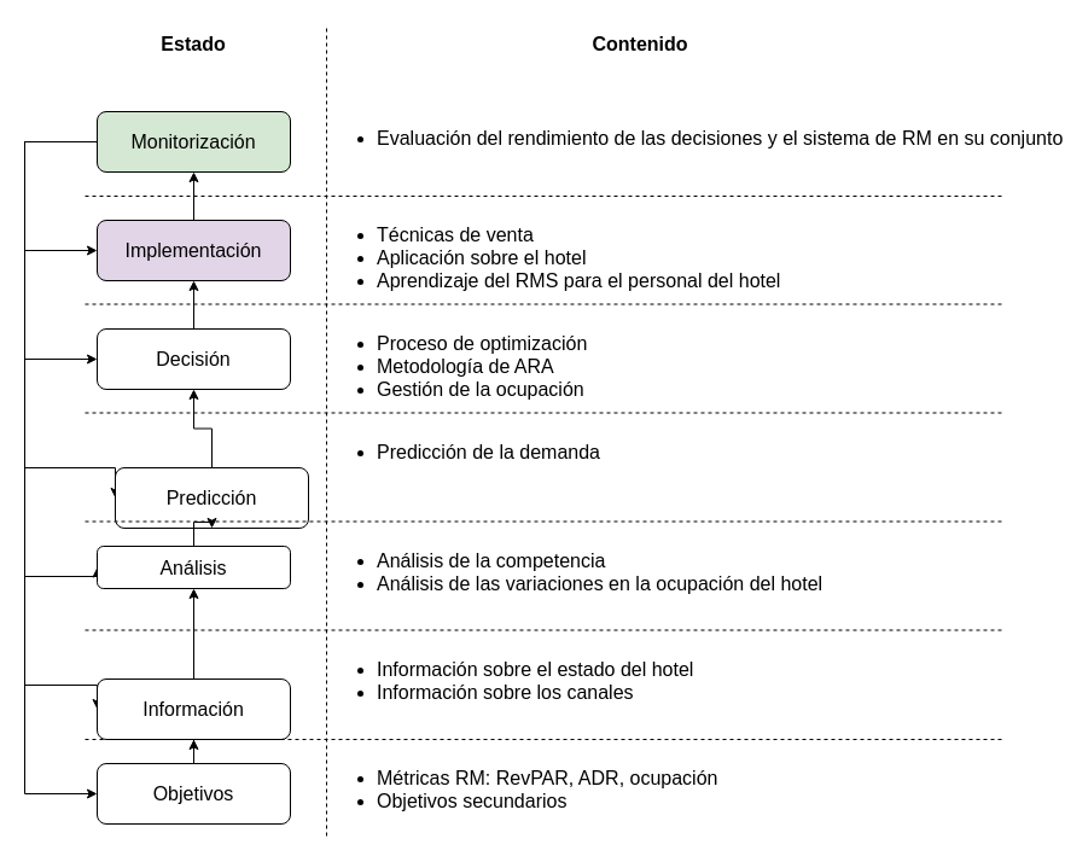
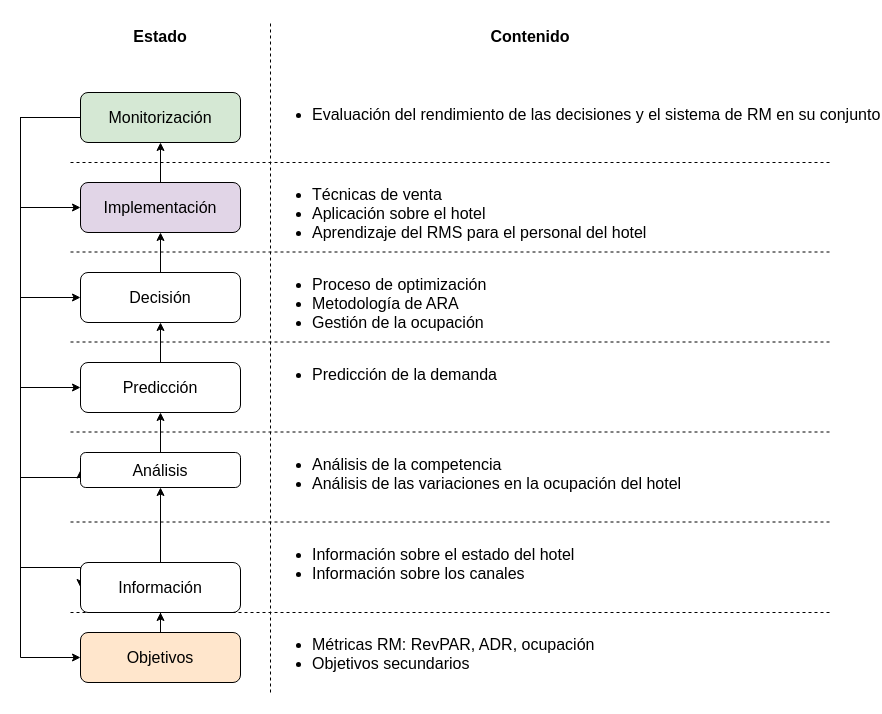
  <mxCell id="0" />
  <mxCell id="1" parent="0" />
  <mxCell id="2" style="edgeStyle=orthogonalEdgeStyle;rounded=0;jumpStyle=arc;orthogonalLoop=1;jettySize=auto;html=1;exitX=0;exitY=0.5;exitDx=0;exitDy=0;entryX=0;entryY=0.5;entryDx=0;entryDy=0;targetPerimeterSpacing=9;fontSize=16;" edge="1" parent="1" source="8" target="10"><mxGeometry relative="1" as="geometry"><Array as="points"><mxPoint x="20" y="117" /><mxPoint x="20" y="207" /></Array></mxGeometry></mxCell>
  <mxCell id="3" style="edgeStyle=orthogonalEdgeStyle;rounded=0;jumpStyle=arc;orthogonalLoop=1;jettySize=auto;html=1;entryX=0;entryY=0.5;entryDx=0;entryDy=0;targetPerimeterSpacing=9;fontSize=16;" edge="1" parent="1" source="8" target="12"><mxGeometry relative="1" as="geometry"><Array as="points"><mxPoint x="20" y="117" /><mxPoint x="20" y="297" /></Array></mxGeometry></mxCell>
  <mxCell id="4" style="edgeStyle=orthogonalEdgeStyle;rounded=0;jumpStyle=arc;orthogonalLoop=1;jettySize=auto;html=1;entryX=0;entryY=0.5;entryDx=0;entryDy=0;targetPerimeterSpacing=9;fontSize=16;" edge="1" parent="1" source="8" target="14"><mxGeometry relative="1" as="geometry"><Array as="points"><mxPoint x="20" y="117" /><mxPoint x="20" y="387" /></Array></mxGeometry></mxCell>
  <mxCell id="5" style="edgeStyle=orthogonalEdgeStyle;rounded=0;jumpStyle=arc;orthogonalLoop=1;jettySize=auto;html=1;entryX=0;entryY=0.5;entryDx=0;entryDy=0;targetPerimeterSpacing=9;fontSize=16;" edge="1" parent="1" source="8" target="16"><mxGeometry relative="1" as="geometry"><Array as="points"><mxPoint x="20" y="117" /><mxPoint x="20" y="477" /></Array></mxGeometry></mxCell>
  <mxCell id="6" style="edgeStyle=orthogonalEdgeStyle;rounded=0;jumpStyle=arc;orthogonalLoop=1;jettySize=auto;html=1;entryX=0;entryY=0.5;entryDx=0;entryDy=0;targetPerimeterSpacing=9;fontSize=16;" edge="1" parent="1" source="8" target="18"><mxGeometry relative="1" as="geometry"><Array as="points"><mxPoint x="20" y="117" /><mxPoint x="20" y="567" /></Array></mxGeometry></mxCell>
  <mxCell id="7" style="edgeStyle=orthogonalEdgeStyle;rounded=0;jumpStyle=arc;orthogonalLoop=1;jettySize=auto;html=1;entryX=0;entryY=0.5;entryDx=0;entryDy=0;targetPerimeterSpacing=9;fontSize=16;" edge="1" parent="1" source="8" target="20"><mxGeometry relative="1" as="geometry"><Array as="points"><mxPoint x="20" y="117" /><mxPoint x="20" y="657" /></Array></mxGeometry></mxCell>
  <mxCell id="8" value="Monitorización" style="rounded=1;whiteSpace=wrap;html=1;fontSize=16;fillColor=#d5e8d4;" vertex="1" parent="1"><mxGeometry x="80" y="92" width="160" height="50" as="geometry" /></mxCell>
  <mxCell id="9" style="edgeStyle=orthogonalEdgeStyle;rounded=0;jumpStyle=arc;orthogonalLoop=1;jettySize=auto;html=1;entryX=0.5;entryY=1;entryDx=0;entryDy=0;targetPerimeterSpacing=9;fontSize=16;" edge="1" parent="1" source="10" target="8"><mxGeometry relative="1" as="geometry" /></mxCell>
  <mxCell id="10" value="Implementación" style="rounded=1;whiteSpace=wrap;html=1;fontSize=16;fillColor=#e1d5e7;" vertex="1" parent="1"><mxGeometry x="80" y="182" width="160" height="50" as="geometry" /></mxCell>
  <mxCell id="11" style="edgeStyle=orthogonalEdgeStyle;rounded=0;jumpStyle=arc;orthogonalLoop=1;jettySize=auto;html=1;entryX=0.5;entryY=1;entryDx=0;entryDy=0;targetPerimeterSpacing=9;fontSize=16;" edge="1" parent="1" source="12" target="10"><mxGeometry relative="1" as="geometry" /></mxCell>
  <mxCell id="12" value="Decisión" style="rounded=1;whiteSpace=wrap;html=1;fontSize=16;" vertex="1" parent="1"><mxGeometry x="80" y="272" width="160" height="50" as="geometry" /></mxCell>
  <mxCell id="13" style="edgeStyle=orthogonalEdgeStyle;rounded=0;jumpStyle=arc;orthogonalLoop=1;jettySize=auto;html=1;entryX=0.5;entryY=1;entryDx=0;entryDy=0;targetPerimeterSpacing=9;fontSize=16;" edge="1" parent="1" source="14" target="12"><mxGeometry relative="1" as="geometry" /></mxCell>
- <mxCell id="14" value="Predicción" style="rounded=1;whiteSpace=wrap;html=1;fontSize=16;" vertex="1" parent="1"><mxGeometry x="95" y="387" width="160" height="50" as="geometry" /></mxCell>
+ <mxCell id="14" value="Predicción" style="rounded=1;whiteSpace=wrap;html=1;fontSize=16;" vertex="1" parent="1"><mxGeometry x="80" y="362" width="160" height="50" as="geometry" /></mxCell>
  <mxCell id="15" style="edgeStyle=orthogonalEdgeStyle;rounded=0;jumpStyle=arc;orthogonalLoop=1;jettySize=auto;html=1;entryX=0.5;entryY=1;entryDx=0;entryDy=0;targetPerimeterSpacing=9;fontSize=16;" edge="1" parent="1" source="16" target="14"><mxGeometry relative="1" as="geometry" /></mxCell>
  <mxCell id="16" value="Análisis" style="rounded=1;whiteSpace=wrap;html=1;fontSize=16;" vertex="1" parent="1"><mxGeometry x="80" y="452" width="160" height="35" as="geometry" /></mxCell>
  <mxCell id="17" style="edgeStyle=orthogonalEdgeStyle;rounded=0;jumpStyle=arc;orthogonalLoop=1;jettySize=auto;html=1;entryX=0.5;entryY=1;entryDx=0;entryDy=0;targetPerimeterSpacing=9;fontSize=16;" edge="1" parent="1" source="18" target="16"><mxGeometry relative="1" as="geometry" /></mxCell>
  <mxCell id="18" value="Información" style="rounded=1;whiteSpace=wrap;html=1;fontSize=16;" vertex="1" parent="1"><mxGeometry x="80" y="562" width="160" height="50" as="geometry" /></mxCell>
  <mxCell id="19" style="edgeStyle=orthogonalEdgeStyle;rounded=0;jumpStyle=arc;orthogonalLoop=1;jettySize=auto;html=1;entryX=0.5;entryY=1;entryDx=0;entryDy=0;targetPerimeterSpacing=9;fontSize=16;" edge="1" parent="1" source="20" target="18"><mxGeometry relative="1" as="geometry" /></mxCell>
- <mxCell id="20" value="Objetivos" style="rounded=1;whiteSpace=wrap;html=1;fontSize=16;" vertex="1" parent="1"><mxGeometry x="80" y="632" width="160" height="50" as="geometry" /></mxCell>
+ <mxCell id="20" value="Objetivos" style="rounded=1;whiteSpace=wrap;html=1;fontSize=16;fillColor=#ffe6cc;" vertex="1" parent="1"><mxGeometry x="80" y="632" width="160" height="50" as="geometry" /></mxCell>
  <mxCell id="21" value="" style="endArrow=none;dashed=1;html=1;fontSize=16;" edge="1" parent="1"><mxGeometry width="50" height="50" relative="1" as="geometry"><mxPoint x="270" y="692" as="sourcePoint" /><mxPoint x="270" y="22" as="targetPoint" /></mxGeometry></mxCell>
  <mxCell id="22" value="" style="endArrow=none;dashed=1;html=1;fontSize=16;" edge="1" parent="1"><mxGeometry width="50" height="50" relative="1" as="geometry"><mxPoint x="70" y="162" as="sourcePoint" /><mxPoint x="830" y="162" as="targetPoint" /></mxGeometry></mxCell>
  <mxCell id="23" value="" style="endArrow=none;dashed=1;html=1;fontSize=16;" edge="1" parent="1"><mxGeometry width="50" height="50" relative="1" as="geometry"><mxPoint x="70" y="251.5" as="sourcePoint" /><mxPoint x="830" y="251.5" as="targetPoint" /></mxGeometry></mxCell>
  <mxCell id="24" value="" style="endArrow=none;dashed=1;html=1;fontSize=16;" edge="1" parent="1"><mxGeometry width="50" height="50" relative="1" as="geometry"><mxPoint x="70" y="341.5" as="sourcePoint" /><mxPoint x="830" y="341.5" as="targetPoint" /></mxGeometry></mxCell>
  <mxCell id="25" value="" style="endArrow=none;dashed=1;html=1;fontSize=16;" edge="1" parent="1"><mxGeometry width="50" height="50" relative="1" as="geometry"><mxPoint x="70" y="431.5" as="sourcePoint" /><mxPoint x="830" y="431.5" as="targetPoint" /></mxGeometry></mxCell>
  <mxCell id="26" value="" style="endArrow=none;dashed=1;html=1;fontSize=16;" edge="1" parent="1"><mxGeometry width="50" height="50" relative="1" as="geometry"><mxPoint x="70" y="521.5" as="sourcePoint" /><mxPoint x="830" y="521.5" as="targetPoint" /></mxGeometry></mxCell>
  <mxCell id="27" value="" style="endArrow=none;dashed=1;html=1;fontSize=16;" edge="1" parent="1"><mxGeometry width="50" height="50" relative="1" as="geometry"><mxPoint x="70" y="612" as="sourcePoint" /><mxPoint x="830" y="612" as="targetPoint" /></mxGeometry></mxCell>
  <mxCell id="28" value="Estado" style="text;html=1;strokeColor=none;fillColor=none;align=center;verticalAlign=middle;whiteSpace=wrap;rounded=0;fontSize=16;fontStyle=1" vertex="1" parent="1"><mxGeometry x="120" y="20" width="80" height="32" as="geometry" /></mxCell>
  <mxCell id="29" value="Contenido" style="text;html=1;strokeColor=none;fillColor=none;align=center;verticalAlign=middle;whiteSpace=wrap;rounded=0;fontSize=16;fontStyle=1" vertex="1" parent="1"><mxGeometry x="490" y="20" width="80" height="32" as="geometry" /></mxCell>
  <mxCell id="30" value="&lt;ul&gt;&lt;li&gt;Evaluación del rendimiento de las decisiones y el sistema de RM en su conjunto&lt;/li&gt;&lt;/ul&gt;" style="text;html=1;fontSize=16;" vertex="1" parent="1"><mxGeometry x="270" y="82" width="590" height="70" as="geometry" /></mxCell>
  <mxCell id="31" value="&lt;ul&gt;&lt;li&gt;Técnicas de venta&lt;/li&gt;&lt;li&gt;Aplicación sobre el hotel&lt;/li&gt;&lt;li&gt;Aprendizaje del RMS para el personal del hotel&lt;/li&gt;&lt;/ul&gt;" style="text;html=1;fontSize=16;" vertex="1" parent="1"><mxGeometry x="270" y="162" width="590" height="70" as="geometry" /></mxCell>
  <mxCell id="32" value="&lt;ul&gt;&lt;li&gt;Proceso de optimización&lt;/li&gt;&lt;li&gt;Metodología de ARA&lt;/li&gt;&lt;li&gt;Gestión de la ocupación&lt;/li&gt;&lt;/ul&gt;" style="text;html=1;fontSize=16;" vertex="1" parent="1"><mxGeometry x="270" y="252" width="590" height="70" as="geometry" /></mxCell>
  <mxCell id="33" value="&lt;ul&gt;&lt;li&gt;Predicción de la demanda&lt;/li&gt;&lt;/ul&gt;" style="text;html=1;fontSize=16;" vertex="1" parent="1"><mxGeometry x="270" y="342" width="590" height="70" as="geometry" /></mxCell>
  <mxCell id="34" value="&lt;ul&gt;&lt;li&gt;Análisis de la competencia&lt;/li&gt;&lt;li&gt;Análisis de las variaciones en la ocupación del hotel&lt;/li&gt;&lt;/ul&gt;" style="text;html=1;fontSize=16;" vertex="1" parent="1"><mxGeometry x="270" y="432" width="590" height="70" as="geometry" /></mxCell>
  <mxCell id="35" value="&lt;ul&gt;&lt;li&gt;Información sobre el estado del hotel&lt;/li&gt;&lt;li&gt;Información sobre los canales&lt;/li&gt;&lt;/ul&gt;" style="text;html=1;fontSize=16;" vertex="1" parent="1"><mxGeometry x="270" y="522" width="590" height="70" as="geometry" /></mxCell>
  <mxCell id="36" value="&lt;ul&gt;&lt;li&gt;Métricas RM: RevPAR, ADR, ocupación&lt;/li&gt;&lt;li&gt;Objetivos secundarios&lt;/li&gt;&lt;/ul&gt;" style="text;html=1;fontSize=16;" vertex="1" parent="1"><mxGeometry x="270" y="612" width="590" height="70" as="geometry" /></mxCell>
